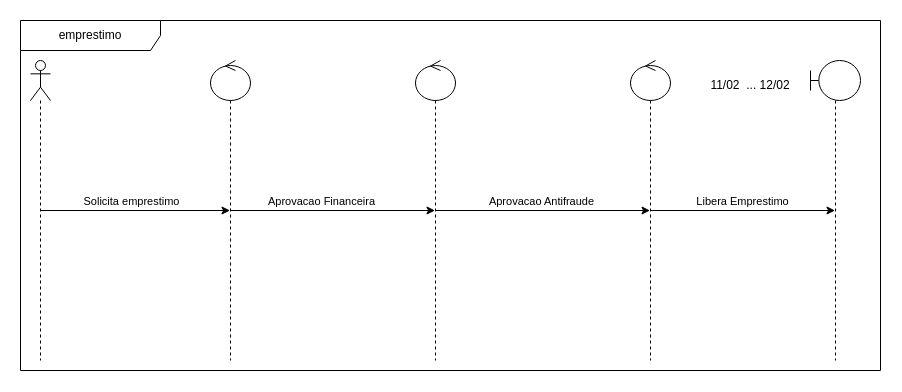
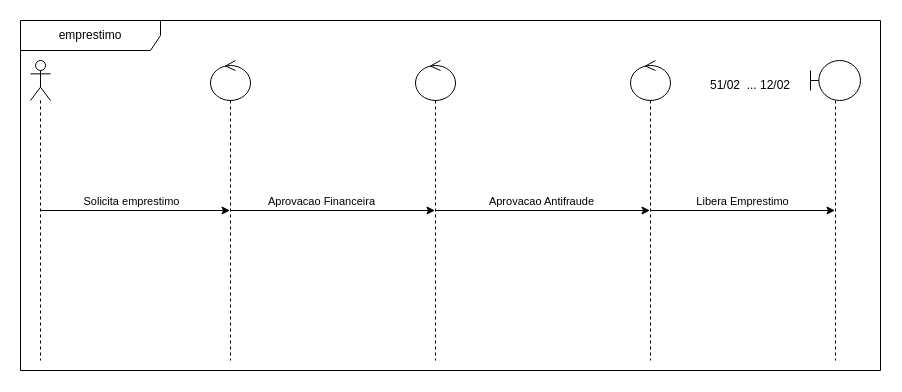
  <mxCell id="0" />
  <mxCell id="1" parent="0" />
  <mxCell id="2" value="emprestimo" style="shape=umlFrame;whiteSpace=wrap;html=1;width=140;height=30;" vertex="1" parent="1"><mxGeometry x="20" y="20" width="860" height="350" as="geometry" /></mxCell>
  <mxCell id="3" style="edgeStyle=orthogonalEdgeStyle;rounded=0;orthogonalLoop=1;jettySize=auto;html=1;" edge="1" parent="1" source="5" target="8"><mxGeometry relative="1" as="geometry" /></mxCell>
  <mxCell id="4" value="Aprovacao Financeira" style="edgeLabel;html=1;align=center;verticalAlign=middle;resizable=0;points=[];" vertex="1" connectable="0" parent="3"><mxGeometry x="-0.751" y="-2" relative="1" as="geometry"><mxPoint x="65" y="-12" as="offset" /></mxGeometry></mxCell>
  <mxCell id="5" value="" style="shape=umlLifeline;participant=umlControl;perimeter=lifelinePerimeter;whiteSpace=wrap;html=1;container=1;collapsible=0;recursiveResize=0;verticalAlign=top;spacingTop=36;outlineConnect=0;" vertex="1" parent="1"><mxGeometry x="210" y="60" width="40" height="300" as="geometry" /></mxCell>
  <mxCell id="6" style="edgeStyle=orthogonalEdgeStyle;rounded=0;orthogonalLoop=1;jettySize=auto;html=1;" edge="1" parent="1" source="8" target="11"><mxGeometry relative="1" as="geometry" /></mxCell>
  <mxCell id="7" value="Aprovacao Antifraude" style="edgeLabel;html=1;align=center;verticalAlign=middle;resizable=0;points=[];" vertex="1" connectable="0" parent="6"><mxGeometry x="-0.595" relative="1" as="geometry"><mxPoint x="62" y="-10" as="offset" /></mxGeometry></mxCell>
  <mxCell id="8" value="" style="shape=umlLifeline;participant=umlControl;perimeter=lifelinePerimeter;whiteSpace=wrap;html=1;container=1;collapsible=0;recursiveResize=0;verticalAlign=top;spacingTop=36;outlineConnect=0;" vertex="1" parent="1"><mxGeometry x="415" y="60" width="40" height="300" as="geometry" /></mxCell>
  <mxCell id="9" style="edgeStyle=orthogonalEdgeStyle;rounded=0;orthogonalLoop=1;jettySize=auto;html=1;" edge="1" parent="1" source="11" target="15"><mxGeometry relative="1" as="geometry" /></mxCell>
  <mxCell id="10" value="Libera Emprestimo" style="edgeLabel;html=1;align=center;verticalAlign=middle;resizable=0;points=[];" vertex="1" connectable="0" parent="9"><mxGeometry x="-0.681" relative="1" as="geometry"><mxPoint x="62" y="-10" as="offset" /></mxGeometry></mxCell>
  <mxCell id="11" value="" style="shape=umlLifeline;participant=umlControl;perimeter=lifelinePerimeter;whiteSpace=wrap;html=1;container=1;collapsible=0;recursiveResize=0;verticalAlign=top;spacingTop=36;outlineConnect=0;" vertex="1" parent="1"><mxGeometry x="630" y="60" width="40" height="300" as="geometry" /></mxCell>
  <mxCell id="12" style="edgeStyle=orthogonalEdgeStyle;rounded=0;orthogonalLoop=1;jettySize=auto;html=1;" edge="1" parent="1" source="14" target="5"><mxGeometry relative="1" as="geometry" /></mxCell>
  <mxCell id="13" value="Solicita emprestimo" style="edgeLabel;html=1;align=center;verticalAlign=middle;resizable=0;points=[];" vertex="1" connectable="0" parent="12"><mxGeometry x="-0.742" y="-2" relative="1" as="geometry"><mxPoint x="66" y="-12" as="offset" /></mxGeometry></mxCell>
  <mxCell id="14" value="" style="shape=umlLifeline;participant=umlActor;perimeter=lifelinePerimeter;whiteSpace=wrap;html=1;container=1;collapsible=0;recursiveResize=0;verticalAlign=top;spacingTop=36;outlineConnect=0;" vertex="1" parent="1"><mxGeometry x="30" y="60" width="20" height="300" as="geometry" /></mxCell>
  <mxCell id="15" value="" style="shape=umlLifeline;participant=umlBoundary;perimeter=lifelinePerimeter;whiteSpace=wrap;html=1;container=1;collapsible=0;recursiveResize=0;verticalAlign=top;spacingTop=36;outlineConnect=0;" vertex="1" parent="1"><mxGeometry x="810" y="60" width="50" height="300" as="geometry" /></mxCell>
- <mxCell id="16" value="11/02&amp;nbsp; ... 12/02" style="text;html=1;strokeColor=none;fillColor=none;align=center;verticalAlign=middle;whiteSpace=wrap;rounded=0;" vertex="1" parent="1"><mxGeometry x="670" y="70" width="160" height="30" as="geometry" /></mxCell>
+ <mxCell id="16" value="51/02&amp;nbsp; ... 12/02" style="text;html=1;strokeColor=none;fillColor=none;align=center;verticalAlign=middle;whiteSpace=wrap;rounded=0;" vertex="1" parent="1"><mxGeometry x="670" y="70" width="160" height="30" as="geometry" /></mxCell>
